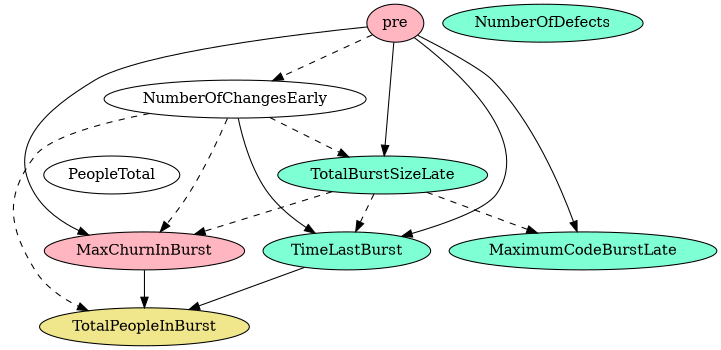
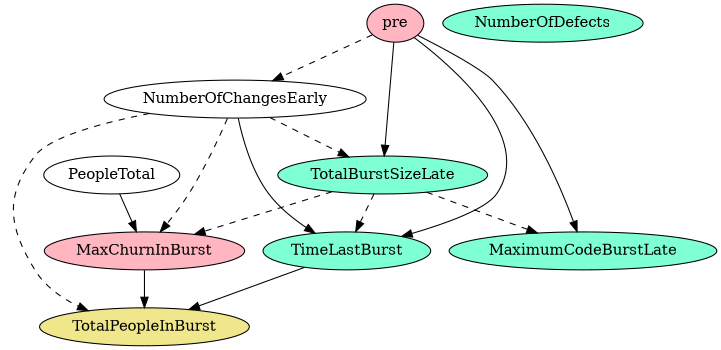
  digraph {
    node [fillcolor=aquamarine style=filled]
    edge [style=dashed]
    NumberOfChangesEarly [fillcolor=white]
    MaxChurnInBurst [fillcolor=lightpink]
    TimeLastBurst
    TotalBurstSizeLate
    TotalPeopleInBurst [fillcolor=khaki]
    MaximumCodeBurstLate
    PeopleTotal [fillcolor=white]
    NumberOfDefects
    pre [fillcolor=lightpink]
    NumberOfChangesEarly -> MaxChurnInBurst
    NumberOfChangesEarly -> TimeLastBurst [style=solid]
    NumberOfChangesEarly -> TotalBurstSizeLate
    NumberOfChangesEarly -> TotalPeopleInBurst
    MaxChurnInBurst -> TotalPeopleInBurst [style=solid]
    TimeLastBurst -> TotalPeopleInBurst [style=solid]
    TotalBurstSizeLate -> MaxChurnInBurst
    TotalBurstSizeLate -> TimeLastBurst
    TotalBurstSizeLate -> MaximumCodeBurstLate
    pre -> NumberOfChangesEarly
-   pre -> MaxChurnInBurst [style=solid]
+   PeopleTotal -> MaxChurnInBurst [style=solid]
    pre -> TimeLastBurst [style=solid]
    pre -> TotalBurstSizeLate [style=solid]
    pre -> MaximumCodeBurstLate [style=solid]
  }
